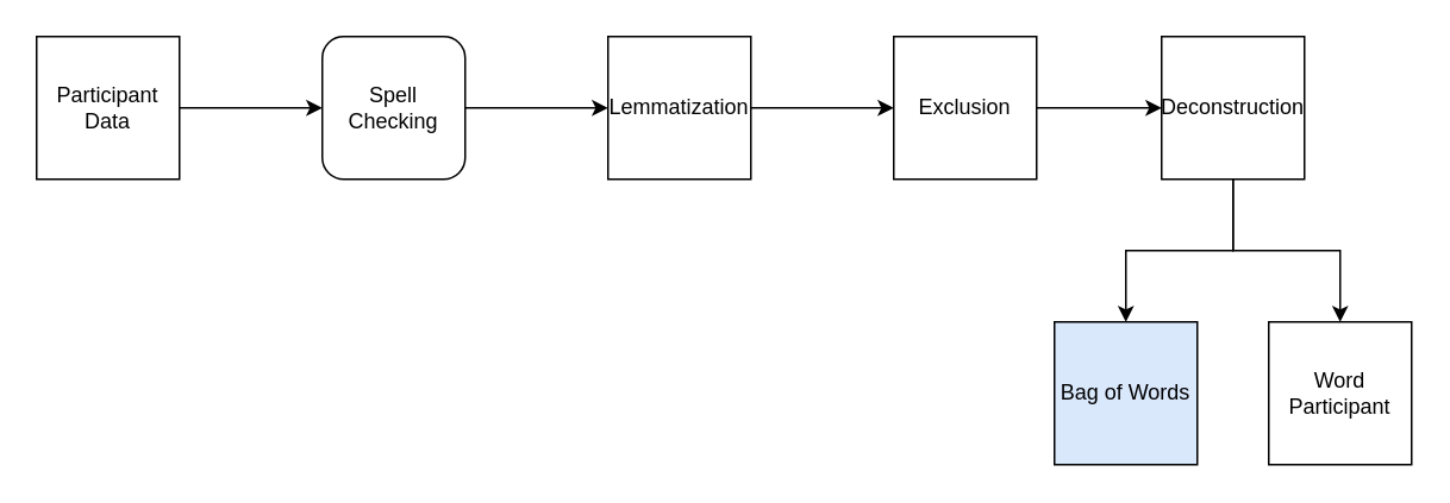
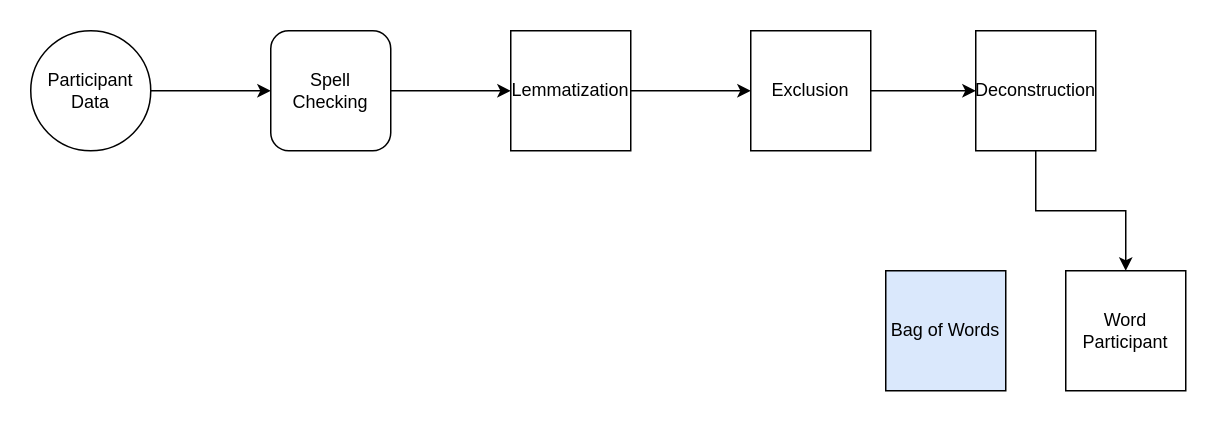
  <mxCell id="0" />
  <mxCell id="1" parent="0" />
  <mxCell id="2" value="" style="edgeStyle=orthogonalEdgeStyle;rounded=0;orthogonalLoop=1;jettySize=auto;html=1;" edge="1" parent="1" source="3" target="5"><mxGeometry relative="1" as="geometry" /></mxCell>
- <mxCell id="3" value="&lt;div&gt;Participant&lt;/div&gt;&lt;div&gt;Data&lt;br&gt;&lt;/div&gt;" style="whiteSpace=wrap;html=1;aspect=fixed;" vertex="1" parent="1"><mxGeometry x="20" y="20" width="80" height="80" as="geometry" /></mxCell>
+ <mxCell id="3" value="&lt;div&gt;Participant&lt;/div&gt;&lt;div&gt;Data&lt;br&gt;&lt;/div&gt;" style="ellipse;whiteSpace=wrap;html=1;aspect=fixed;" vertex="1" parent="1"><mxGeometry x="20" y="20" width="80" height="80" as="geometry" /></mxCell>
  <mxCell id="4" value="" style="edgeStyle=orthogonalEdgeStyle;rounded=0;orthogonalLoop=1;jettySize=auto;html=1;" edge="1" parent="1" source="5" target="7"><mxGeometry relative="1" as="geometry" /></mxCell>
  <mxCell id="5" value="&lt;div&gt;Spell&lt;/div&gt;&lt;div&gt;Checking&lt;br&gt;&lt;/div&gt;" style="whiteSpace=wrap;html=1;aspect=fixed;rounded=1;" vertex="1" parent="1"><mxGeometry x="180" y="20" width="80" height="80" as="geometry" /></mxCell>
  <mxCell id="6" value="" style="edgeStyle=orthogonalEdgeStyle;rounded=0;orthogonalLoop=1;jettySize=auto;html=1;" edge="1" parent="1" source="7" target="9"><mxGeometry relative="1" as="geometry" /></mxCell>
  <mxCell id="7" value="Lemmatization" style="whiteSpace=wrap;html=1;aspect=fixed;" vertex="1" parent="1"><mxGeometry x="340" y="20" width="80" height="80" as="geometry" /></mxCell>
  <mxCell id="8" value="" style="edgeStyle=orthogonalEdgeStyle;rounded=0;orthogonalLoop=1;jettySize=auto;html=1;" edge="1" parent="1" source="9" target="12"><mxGeometry relative="1" as="geometry" /></mxCell>
  <mxCell id="9" value="Exclusion" style="whiteSpace=wrap;html=1;aspect=fixed;" vertex="1" parent="1"><mxGeometry x="500" y="20" width="80" height="80" as="geometry" /></mxCell>
- <mxCell id="10" value="" style="edgeStyle=orthogonalEdgeStyle;rounded=0;orthogonalLoop=1;jettySize=auto;html=1;" edge="1" parent="1" source="12" target="13"><mxGeometry relative="1" as="geometry" /></mxCell>
  <mxCell id="11" style="edgeStyle=orthogonalEdgeStyle;rounded=0;orthogonalLoop=1;jettySize=auto;html=1;exitX=0.5;exitY=1;exitDx=0;exitDy=0;entryX=0.5;entryY=0;entryDx=0;entryDy=0;" edge="1" parent="1" source="12" target="14"><mxGeometry relative="1" as="geometry" /></mxCell>
  <mxCell id="12" value="Deconstruction" style="whiteSpace=wrap;html=1;aspect=fixed;" vertex="1" parent="1"><mxGeometry x="650" y="20" width="80" height="80" as="geometry" /></mxCell>
  <mxCell id="13" value="Bag of Words" style="whiteSpace=wrap;html=1;aspect=fixed;fillColor=#dae8fc;" vertex="1" parent="1"><mxGeometry x="590" y="180" width="80" height="80" as="geometry" /></mxCell>
  <mxCell id="14" value="&lt;div&gt;Word&lt;/div&gt;&lt;div&gt;Participant&lt;br&gt;&lt;/div&gt;" style="whiteSpace=wrap;html=1;aspect=fixed;" vertex="1" parent="1"><mxGeometry x="710" y="180" width="80" height="80" as="geometry" /></mxCell>
